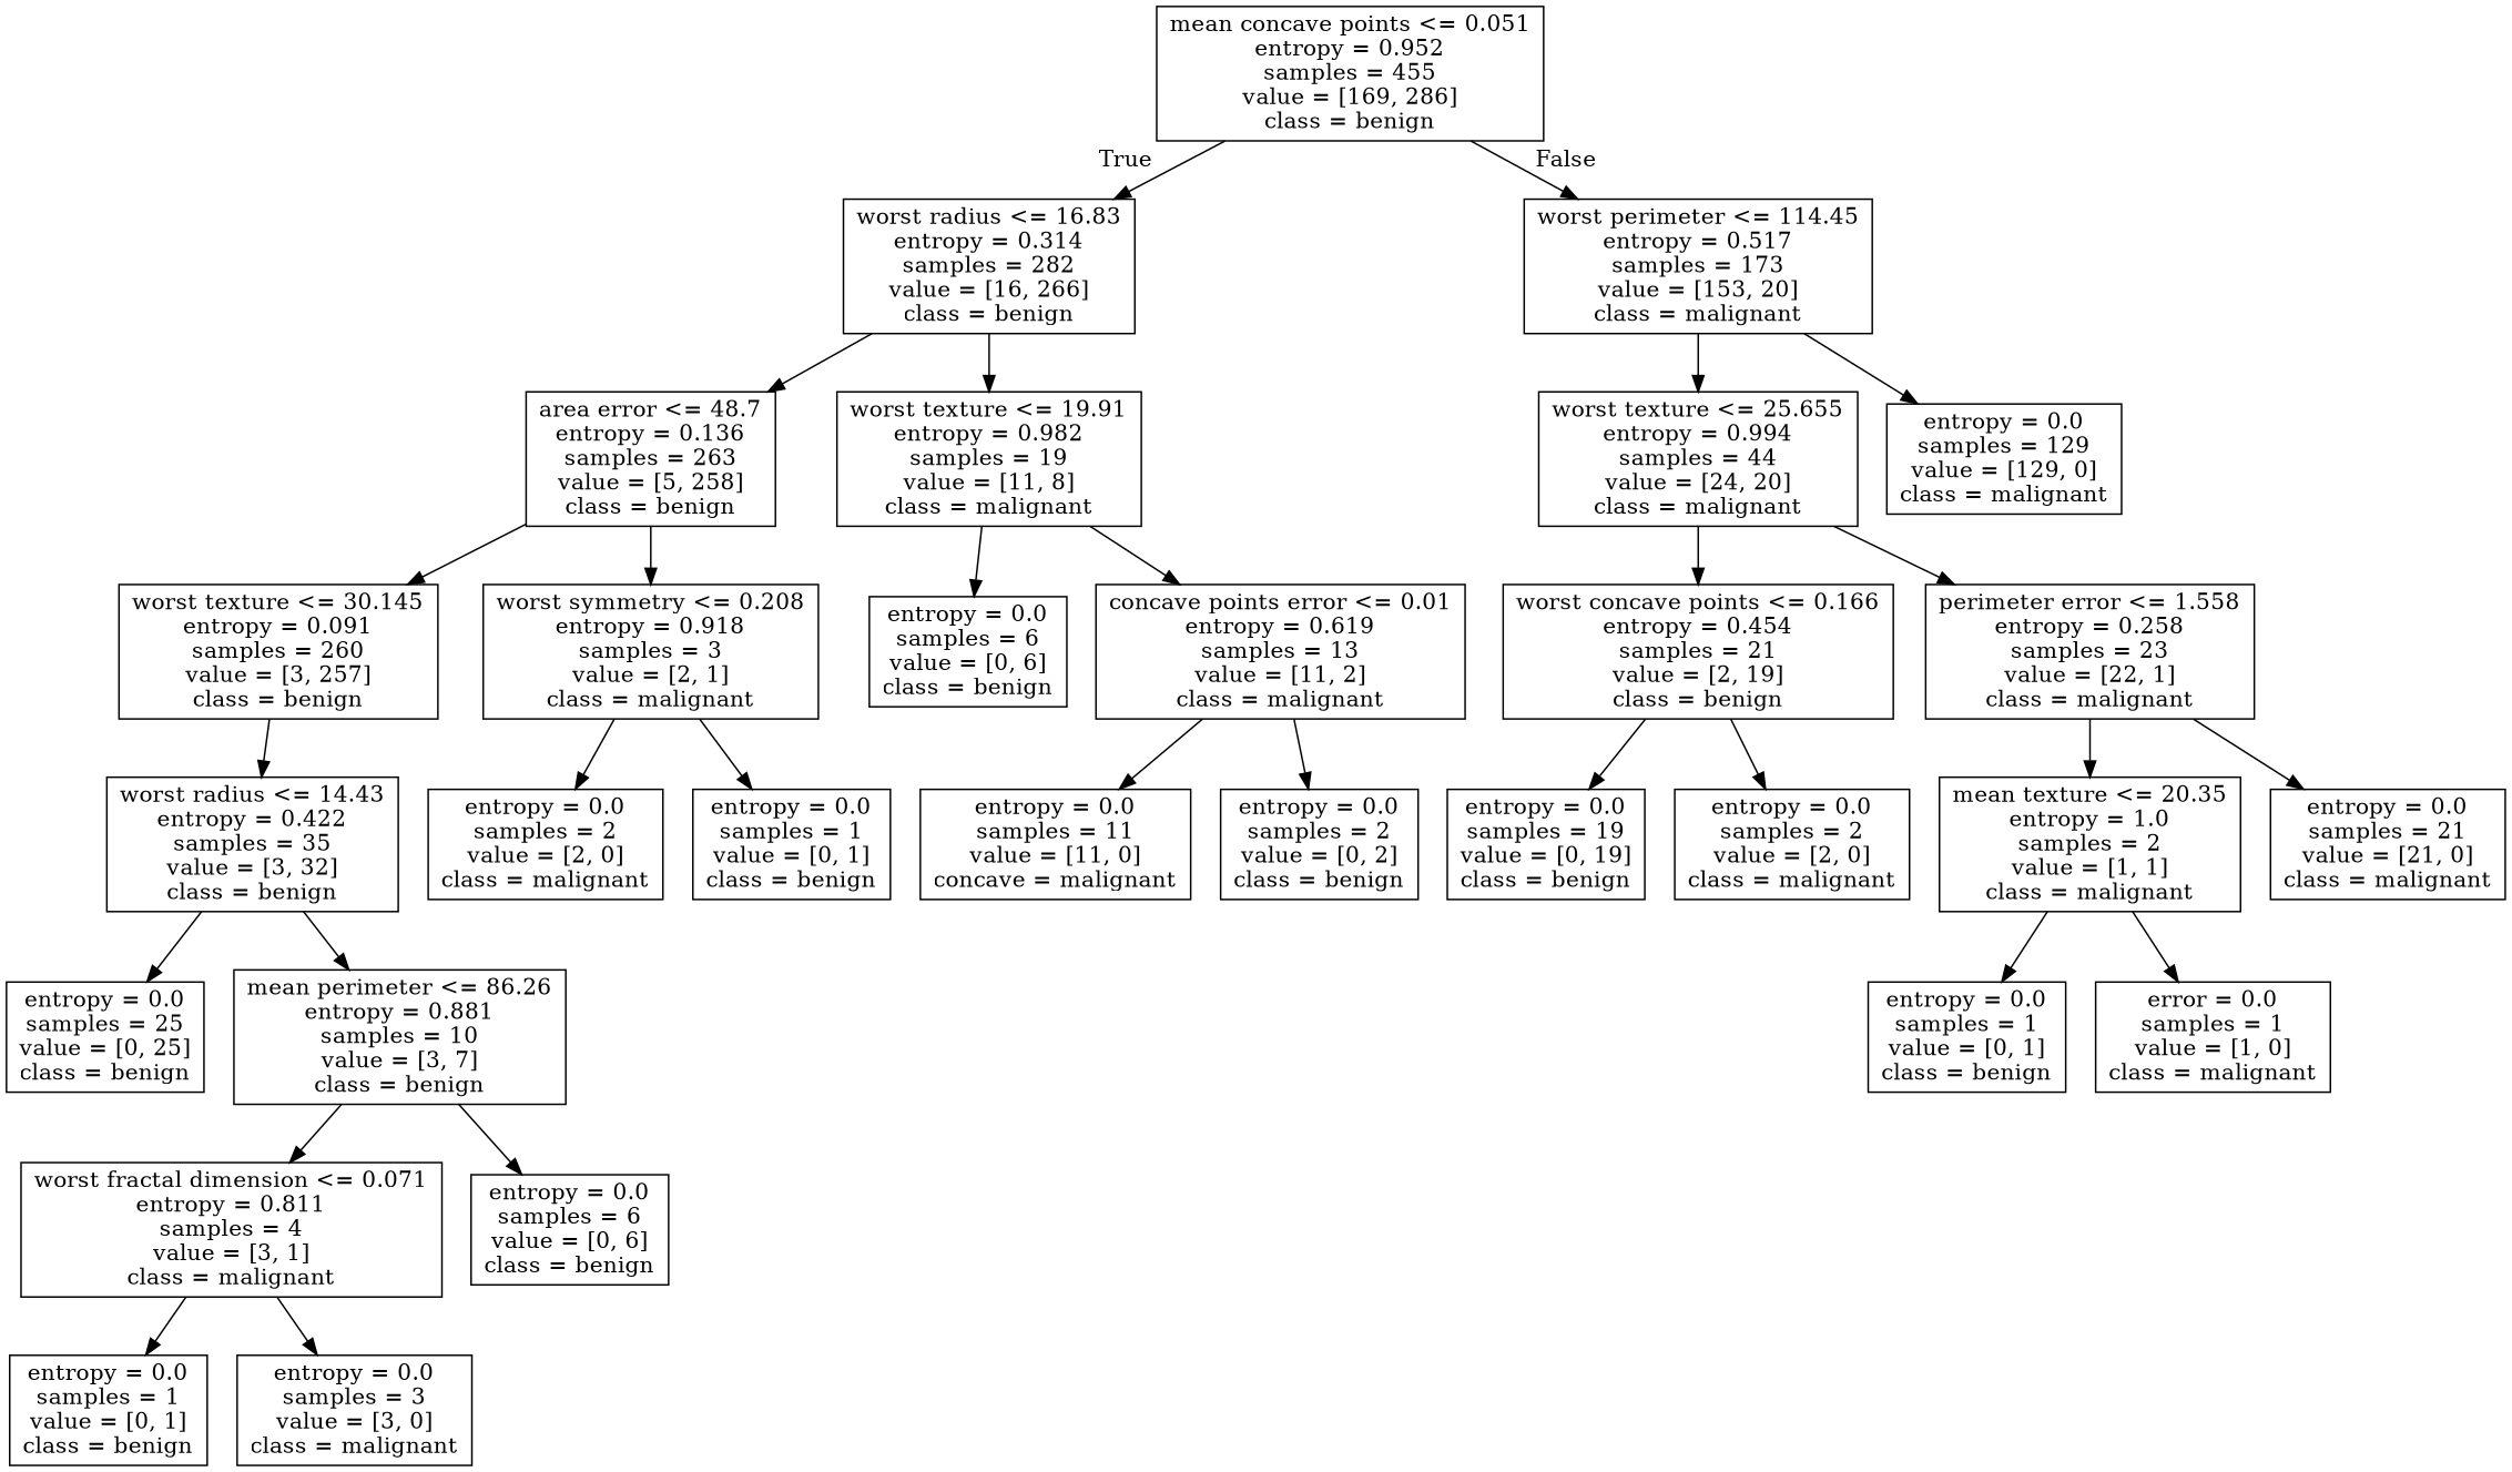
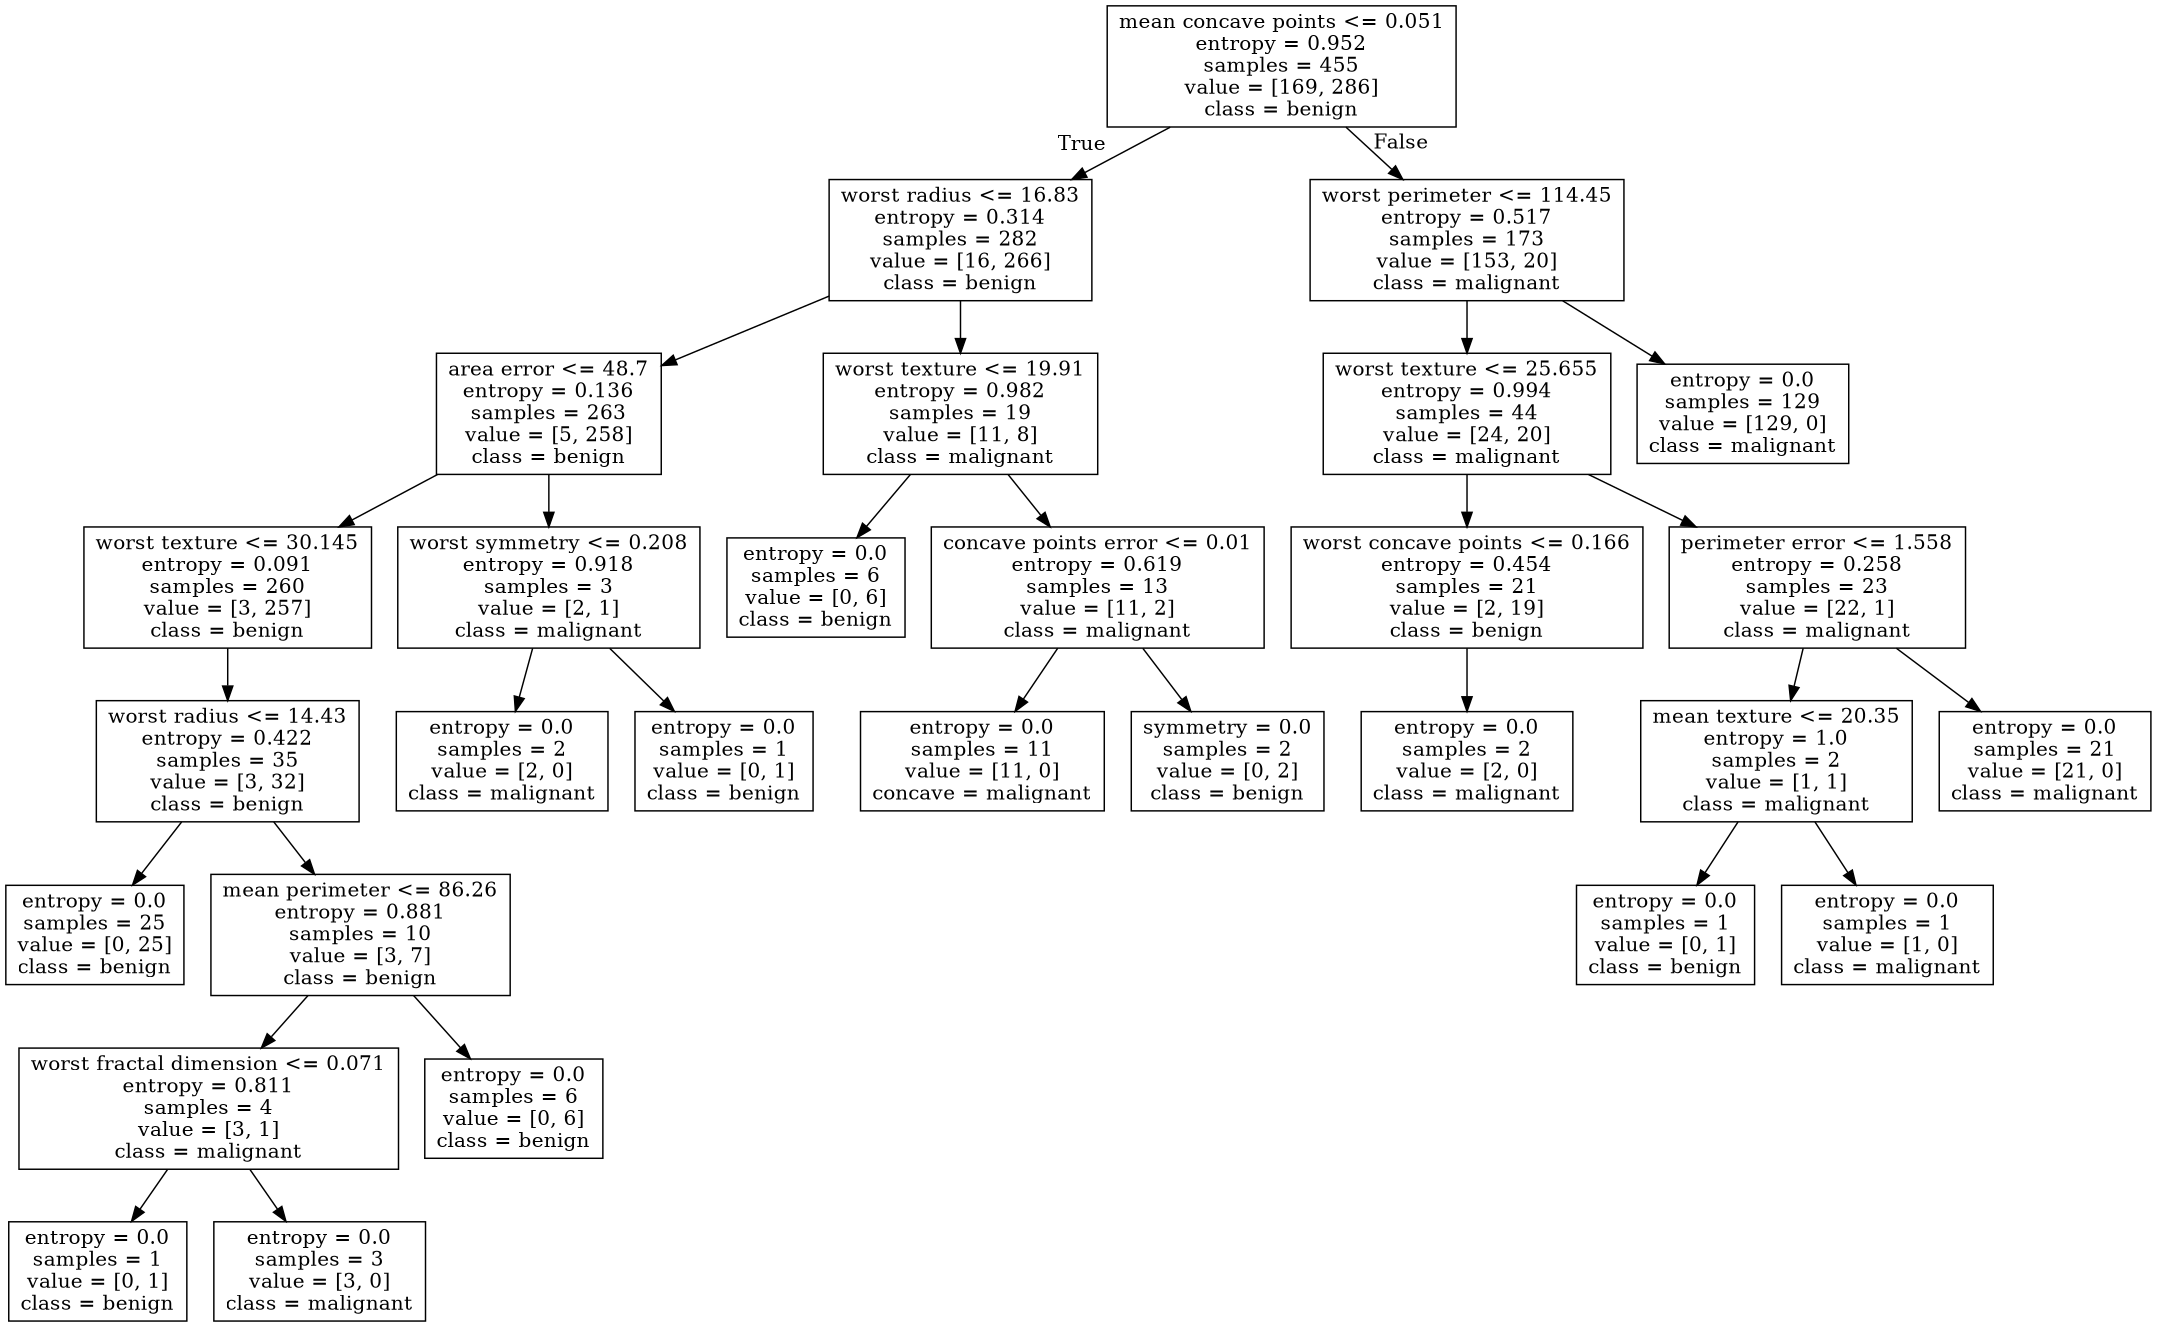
  digraph {
    node [shape=box]
    n1 [label="mean concave points <= 0.051\nentropy = 0.952\nsamples = 455\nvalue = [169, 286]\nclass = benign"]
    n2 [label="worst radius <= 16.83\nentropy = 0.314\nsamples = 282\nvalue = [16, 266]\nclass = benign"]
    n3 [label="worst perimeter <= 114.45\nentropy = 0.517\nsamples = 173\nvalue = [153, 20]\nclass = malignant"]
    n4 [label="area error <= 48.7\nentropy = 0.136\nsamples = 263\nvalue = [5, 258]\nclass = benign"]
    n5 [label="worst texture <= 19.91\nentropy = 0.982\nsamples = 19\nvalue = [11, 8]\nclass = malignant"]
    n6 [label="worst texture <= 25.655\nentropy = 0.994\nsamples = 44\nvalue = [24, 20]\nclass = malignant"]
    n7 [label="entropy = 0.0\nsamples = 129\nvalue = [129, 0]\nclass = malignant"]
    n8 [label="worst texture <= 30.145\nentropy = 0.091\nsamples = 260\nvalue = [3, 257]\nclass = benign"]
    n9 [label="worst symmetry <= 0.208\nentropy = 0.918\nsamples = 3\nvalue = [2, 1]\nclass = malignant"]
    n10 [label="entropy = 0.0\nsamples = 6\nvalue = [0, 6]\nclass = benign"]
    n11 [label="concave points error <= 0.01\nentropy = 0.619\nsamples = 13\nvalue = [11, 2]\nclass = malignant"]
    n12 [label="worst radius <= 14.43\nentropy = 0.422\nsamples = 35\nvalue = [3, 32]\nclass = benign"]
    n13 [label="entropy = 0.0\nsamples = 2\nvalue = [2, 0]\nclass = malignant"]
    n14 [label="entropy = 0.0\nsamples = 1\nvalue = [0, 1]\nclass = benign"]
    n15 [label="entropy = 0.0\nsamples = 25\nvalue = [0, 25]\nclass = benign"]
    n16 [label="mean perimeter <= 86.26\nentropy = 0.881\nsamples = 10\nvalue = [3, 7]\nclass = benign"]
    n17 [label="worst fractal dimension <= 0.071\nentropy = 0.811\nsamples = 4\nvalue = [3, 1]\nclass = malignant"]
    n18 [label="entropy = 0.0\nsamples = 6\nvalue = [0, 6]\nclass = benign"]
    n19 [label="entropy = 0.0\nsamples = 1\nvalue = [0, 1]\nclass = benign"]
    n20 [label="entropy = 0.0\nsamples = 3\nvalue = [3, 0]\nclass = malignant"]
    n21 [label="entropy = 0.0\nsamples = 11\nvalue = [11, 0]\nconcave = malignant"]
-   n22 [label="entropy = 0.0\nsamples = 2\nvalue = [0, 2]\nclass = benign"]
+   n22 [label="symmetry = 0.0\nsamples = 2\nvalue = [0, 2]\nclass = benign"]
    n23 [label="worst concave points <= 0.166\nentropy = 0.454\nsamples = 21\nvalue = [2, 19]\nclass = benign"]
    n24 [label="perimeter error <= 1.558\nentropy = 0.258\nsamples = 23\nvalue = [22, 1]\nclass = malignant"]
-   n25 [label="entropy = 0.0\nsamples = 19\nvalue = [0, 19]\nclass = benign"]
    n26 [label="entropy = 0.0\nsamples = 2\nvalue = [2, 0]\nclass = malignant"]
    n27 [label="mean texture <= 20.35\nentropy = 1.0\nsamples = 2\nvalue = [1, 1]\nclass = malignant"]
    n28 [label="entropy = 0.0\nsamples = 21\nvalue = [21, 0]\nclass = malignant"]
    n29 [label="entropy = 0.0\nsamples = 1\nvalue = [0, 1]\nclass = benign"]
-   n30 [label="error = 0.0\nsamples = 1\nvalue = [1, 0]\nclass = malignant"]
+   n30 [label="entropy = 0.0\nsamples = 1\nvalue = [1, 0]\nclass = malignant"]
    n1 -> n2 [headlabel=True labelangle=45 labeldistance=2.5]
    n1 -> n3 [headlabel=False labelangle=-45 labeldistance=2.5]
    n2 -> n4
    n2 -> n5
    n3 -> n6
    n3 -> n7
    n4 -> n8
    n4 -> n9
    n5 -> n10
    n5 -> n11
    n6 -> n23
    n6 -> n24
    n8 -> n12
    n9 -> n13
    n9 -> n14
    n11 -> n21
    n11 -> n22
    n12 -> n15
    n12 -> n16
    n16 -> n17
    n16 -> n18
    n17 -> n19
    n17 -> n20
-   n23 -> n25
    n23 -> n26
    n24 -> n27
    n24 -> n28
    n27 -> n29
    n27 -> n30
  }
